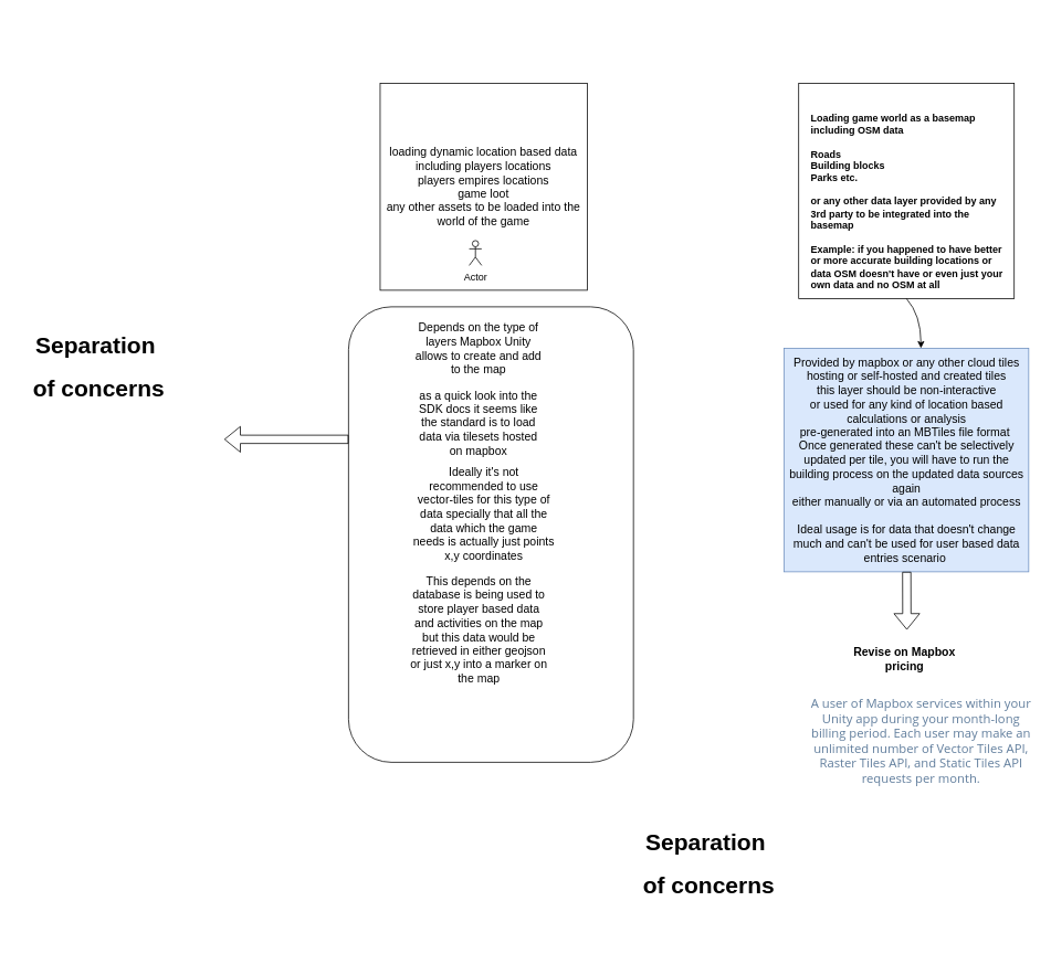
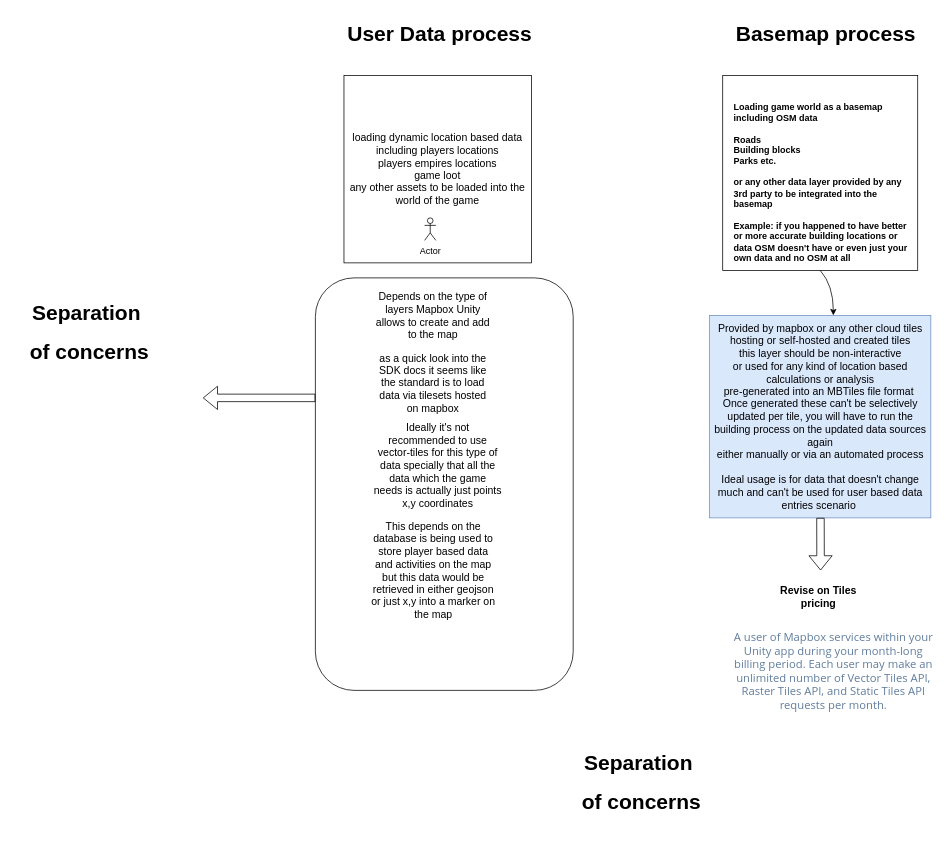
  <mxCell id="0" />
  <mxCell id="1" parent="0" />
  <mxCell id="2" value="" style="whiteSpace=wrap;html=1;aspect=fixed;" vertex="1" parent="1"><mxGeometry x="963.12" y="100" width="260" height="260" as="geometry" /></mxCell>
  <mxCell id="3" value="Loading game world as a basemap&lt;br&gt;including OSM data&lt;br&gt;&lt;br&gt;Roads&lt;br&gt;Building blocks&lt;br&gt;Parks etc.&lt;br&gt;&lt;br&gt;or any other data layer provided by any 3rd party to be integrated into the basemap&amp;nbsp;&lt;br&gt;&lt;br&gt;Example: if you happened to have better or more accurate building locations or data OSM doesn't have or even just your own data and no OSM at all" style="text;html=1;strokeColor=none;fillColor=none;align=left;verticalAlign=middle;whiteSpace=wrap;rounded=0;fontStyle=1" vertex="1" parent="1"><mxGeometry x="975.62" y="135" width="240" height="215" as="geometry" /></mxCell>
  <mxCell id="4" value="loading dynamic location based data&lt;br style=&quot;font-size: 14px;&quot;&gt;including players locations&lt;br style=&quot;font-size: 14px;&quot;&gt;players empires locations&lt;br style=&quot;font-size: 14px;&quot;&gt;game loot&lt;br style=&quot;font-size: 14px;&quot;&gt;any other assets to be loaded into the world of the game" style="whiteSpace=wrap;html=1;aspect=fixed;fontSize=14;align=center;" vertex="1" parent="1"><mxGeometry x="458.12" y="100" width="250" height="250" as="geometry" /></mxCell>
  <mxCell id="5" value="Actor" style="shape=umlActor;verticalLabelPosition=bottom;verticalAlign=top;html=1;outlineConnect=0;" vertex="1" parent="1"><mxGeometry x="565.62" y="290" width="15" height="30" as="geometry" /></mxCell>
  <mxCell id="6" value="" style="curved=1;endArrow=classic;html=1;exitX=0.5;exitY=1;exitDx=0;exitDy=0;" edge="1" parent="1" source="2"><mxGeometry width="50" height="50" relative="1" as="geometry"><mxPoint x="815.62" y="470" as="sourcePoint" /><mxPoint x="1110.62" y="420" as="targetPoint" /><Array as="points"><mxPoint x="1110.62" y="380" /></Array></mxGeometry></mxCell>
  <mxCell id="7" value="&#10;&#10;&lt;p class=&quot;color-gray mb18&quot; style=&quot;box-sizing: inherit; margin: 0px 0px 18px; padding: 0px; border: 0px; font-size: 15px; vertical-align: baseline; color: rgb(96, 125, 156); font-family: &amp;quot;open sans&amp;quot;, sans-serif; font-style: normal; font-weight: 400; letter-spacing: normal; text-indent: 0px; text-transform: none; word-spacing: 0px; background-color: rgb(255, 255, 255);&quot;&gt;A user of Mapbox services within your Unity app during your month-long billing period. Each user may make an unlimited number of Vector Tiles API, Raster Tiles API, and Static Tiles API requests per month.&lt;/p&gt;&lt;br class=&quot;Apple-interchange-newline&quot;&gt;&#10;&#10;" style="text;html=1;strokeColor=none;fillColor=none;align=center;verticalAlign=middle;whiteSpace=wrap;rounded=0;" vertex="1" parent="1"><mxGeometry x="975.62" y="820" width="270" height="180" as="geometry" /></mxCell>
  <mxCell id="8" value="Provided by mapbox or any other cloud tiles hosting or self-hosted and created tiles&lt;br style=&quot;font-size: 14px;&quot;&gt;this layer should be non-interactive&lt;br style=&quot;font-size: 14px;&quot;&gt;or used for any kind of location based calculations or analysis&lt;br style=&quot;font-size: 14px;&quot;&gt;pre-generated into an MBTiles file format&amp;nbsp;&lt;br style=&quot;font-size: 14px;&quot;&gt;Once generated these can't be selectively updated per tile, you will have to run the building process on the updated data sources again&lt;br style=&quot;font-size: 14px;&quot;&gt;either manually or via an automated process&lt;br style=&quot;font-size: 14px;&quot;&gt;&lt;br style=&quot;font-size: 14px;&quot;&gt;Ideal usage is for data that doesn't change much and can't be used for user based data entries scenario&amp;nbsp;" style="text;html=1;align=center;verticalAlign=middle;whiteSpace=wrap;rounded=0;fillColor=#dae8fc;strokeColor=#6c8ebf;fontSize=14;labelBorderColor=none;labelPosition=center;verticalLabelPosition=middle;horizontal=1;" vertex="1" parent="1"><mxGeometry x="945.62" y="420" width="295" height="270" as="geometry" /></mxCell>
  <mxCell id="9" value="" style="shape=flexArrow;endArrow=classic;html=1;" edge="1" parent="1" source="8"><mxGeometry width="50" height="50" relative="1" as="geometry"><mxPoint x="1085.62" y="720" as="sourcePoint" /><mxPoint x="1093.62" y="760" as="targetPoint" /></mxGeometry></mxCell>
- <mxCell id="12" value="Revise on Mapbox pricing" style="text;html=1;strokeColor=none;fillColor=none;align=center;verticalAlign=middle;whiteSpace=wrap;rounded=0;fontSize=14;fontStyle=1" vertex="1" parent="1"><mxGeometry x="1025.62" y="750" width="130" height="90" as="geometry" /></mxCell>
+ <mxCell id="10" value="&lt;h1&gt;&lt;span&gt;Basemap process&lt;/span&gt;&lt;br&gt;&lt;/h1&gt;" style="text;html=1;strokeColor=none;fillColor=none;spacing=5;spacingTop=-20;whiteSpace=wrap;overflow=hidden;rounded=0;fontSize=14;align=left;" vertex="1" parent="1"><mxGeometry x="975.62" y="20" width="250" height="70" as="geometry" /></mxCell>
+ <mxCell id="11" value="&lt;h1&gt;&lt;span&gt;User Data process&lt;/span&gt;&lt;br&gt;&lt;/h1&gt;" style="text;html=1;strokeColor=none;fillColor=none;spacing=5;spacingTop=-20;whiteSpace=wrap;overflow=hidden;rounded=0;fontSize=14;align=left;" vertex="1" parent="1"><mxGeometry x="458.12" y="20" width="267.5" height="70" as="geometry" /></mxCell>
+ <mxCell id="12" value="Revise on Tiles pricing" style="text;html=1;strokeColor=none;fillColor=none;align=center;verticalAlign=middle;whiteSpace=wrap;rounded=0;fontSize=14;fontStyle=1" vertex="1" parent="1"><mxGeometry x="1025.62" y="750" width="130" height="90" as="geometry" /></mxCell>
  <mxCell id="13" value="" style="rounded=1;whiteSpace=wrap;html=1;fontSize=14;align=center;" vertex="1" parent="1"><mxGeometry x="420" y="370" width="343.75" height="550" as="geometry" /></mxCell>
  <mxCell id="14" value="Depends on the type of layers Mapbox Unity allows to create and add to the map" style="text;html=1;strokeColor=none;fillColor=none;align=center;verticalAlign=middle;whiteSpace=wrap;rounded=0;fontSize=14;" vertex="1" parent="1"><mxGeometry x="496.87" y="370" width="160" height="100" as="geometry" /></mxCell>
  <mxCell id="15" value="as a quick look into the SDK docs it seems like the standard is to load data via tilesets hosted on mapbox" style="text;html=1;strokeColor=none;fillColor=none;align=center;verticalAlign=middle;whiteSpace=wrap;rounded=0;fontSize=14;" vertex="1" parent="1"><mxGeometry x="496.87" y="460" width="160" height="100" as="geometry" /></mxCell>
  <mxCell id="16" value="Ideally it's not recommended to use vector-tiles for this type of data specially that all the data which the game needs is actually just points x,y coordinates" style="text;html=1;strokeColor=none;fillColor=none;align=center;verticalAlign=middle;whiteSpace=wrap;rounded=0;fontSize=14;" vertex="1" parent="1"><mxGeometry x="496.87" y="550" width="172.5" height="140" as="geometry" /></mxCell>
  <mxCell id="17" value="This depends on the database is being used to store player based data and activities on the map&lt;br&gt;but this data would be retrieved in either geojson or just x,y into a marker on the map" style="text;html=1;strokeColor=none;fillColor=none;align=center;verticalAlign=middle;whiteSpace=wrap;rounded=0;fontSize=14;" vertex="1" parent="1"><mxGeometry x="490.62" y="690" width="172.5" height="140" as="geometry" /></mxCell>
  <mxCell id="18" value="&lt;span style=&quot;font-size: 28px&quot;&gt;&lt;b&gt;Separation&lt;/b&gt;&lt;/span&gt;&lt;h1&gt;&lt;span&gt;&amp;nbsp;of concerns&lt;/span&gt;&lt;br&gt;&lt;/h1&gt;" style="text;html=1;strokeColor=none;fillColor=none;spacing=5;spacingTop=-20;whiteSpace=wrap;overflow=hidden;rounded=0;fontSize=14;align=center;" vertex="1" parent="1"><mxGeometry x="755.62" y="1010" width="190" height="120" as="geometry" /></mxCell>
  <mxCell id="19" value="" style="shape=flexArrow;endArrow=classic;html=1;fontSize=14;" edge="1" parent="1"><mxGeometry width="50" height="50" relative="1" as="geometry"><mxPoint x="420" y="530" as="sourcePoint" /><mxPoint x="270" y="530" as="targetPoint" /></mxGeometry></mxCell>
  <mxCell id="20" value="&lt;span style=&quot;font-size: 28px&quot;&gt;&lt;b&gt;Separation&lt;/b&gt;&lt;/span&gt;&lt;h1&gt;&lt;span&gt;&amp;nbsp;of concerns&lt;/span&gt;&lt;br&gt;&lt;/h1&gt;" style="text;html=1;strokeColor=none;fillColor=none;spacing=5;spacingTop=-20;whiteSpace=wrap;overflow=hidden;rounded=0;fontSize=14;align=center;" vertex="1" parent="1"><mxGeometry x="20" y="410" width="190" height="120" as="geometry" /></mxCell>
